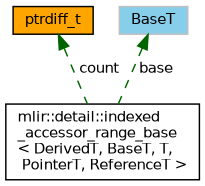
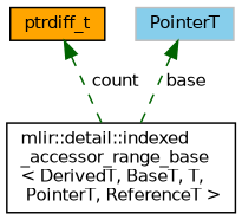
  digraph {
    node [color=black fontname=Helvetica fontsize=10 shape=record style=filled]
    edge [color=darkgreen dir=back fontname=Helvetica fontsize=10 labelfontname=Helvetica labelfontsize=10 style=dashed]
    n1 [fillcolor=white fontcolor=black height=0.2 label="mlir::detail::indexed\l_accessor_range_base\l\< DerivedT, BaseT, T,\l PointerT, ReferenceT \>" width=0.4]
    n2 [height=0.2 label=ptrdiff_t width=0.4 fillcolor=orange]
-   n3 [color=grey75 height=0.2 label=BaseT width=0.4 fillcolor=skyblue]
+   n3 [color=grey75 height=0.2 label=PointerT width=0.4 fillcolor=skyblue]
    n2 -> n1 [label=" count"]
    n3 -> n1 [label=" base"]
  }
